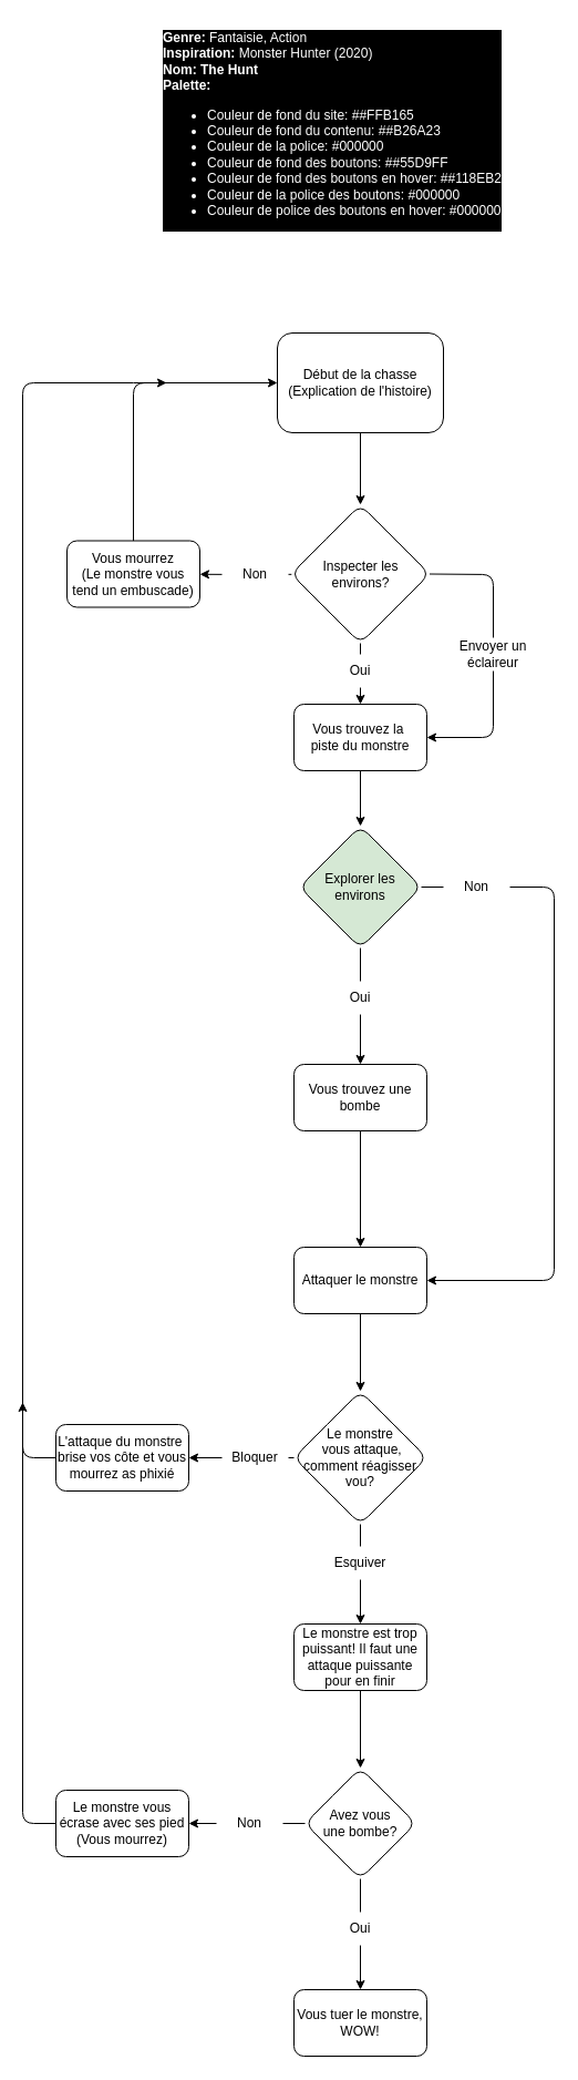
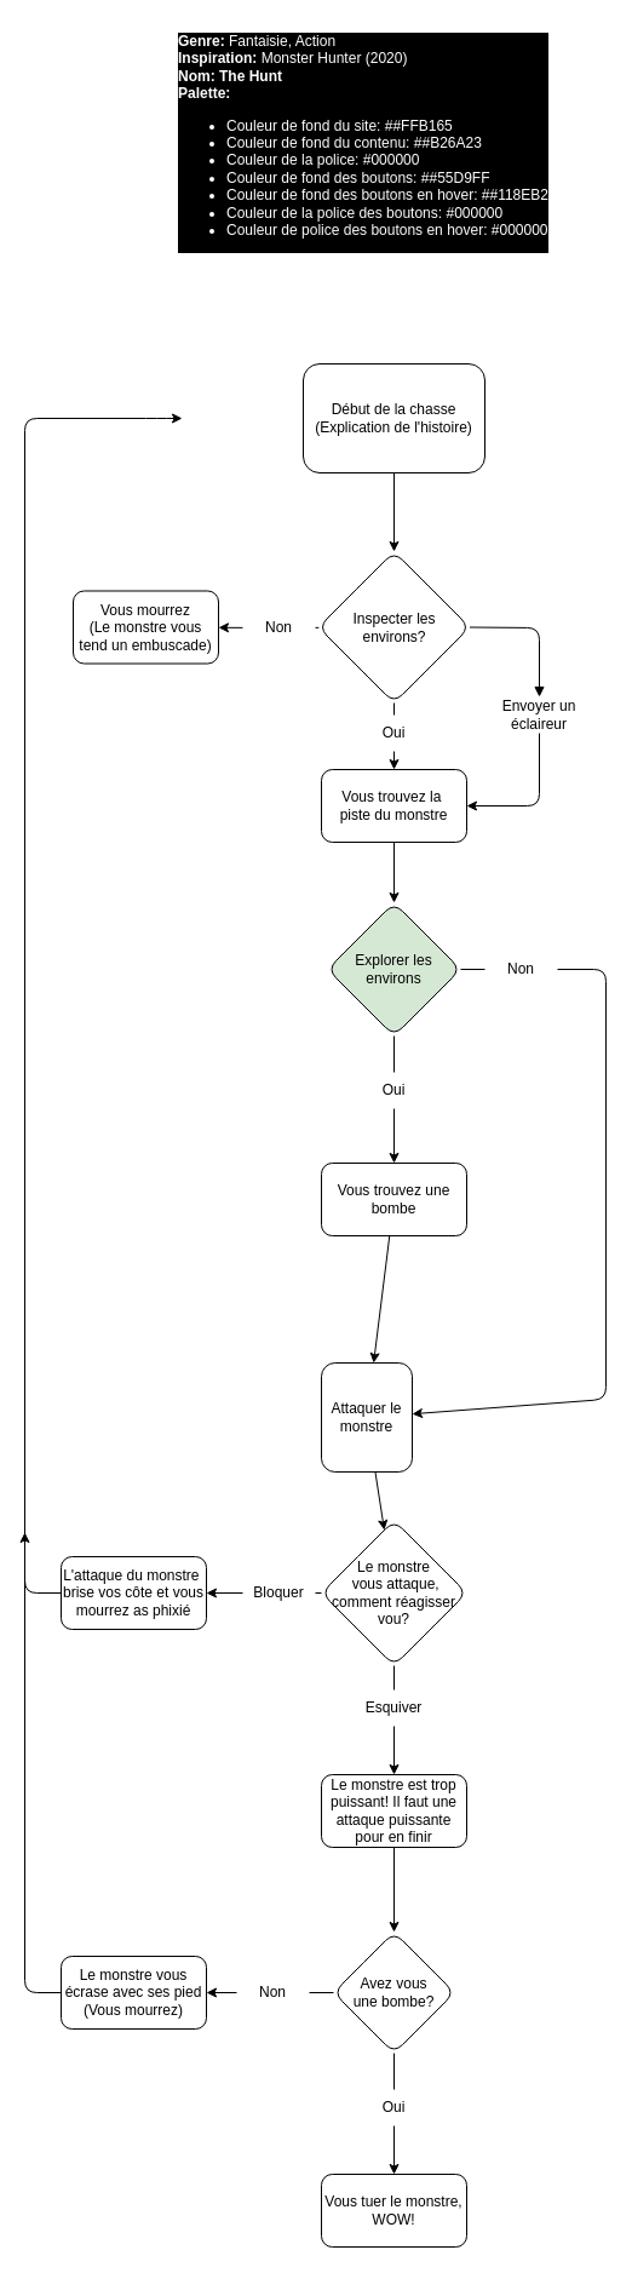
  <mxCell id="0" />
  <mxCell id="1" parent="0" />
  <mxCell id="2" value="&lt;b&gt;Genre: &lt;/b&gt;Fantaisie, Action&lt;br&gt;&lt;b&gt;Inspiration: &lt;/b&gt;Monster Hunter (2020)&lt;br&gt;&lt;b&gt;Nom: The Hunt&lt;/b&gt;&lt;br&gt;&lt;b&gt;Palette:&lt;/b&gt;&lt;br&gt;&lt;ul style=&quot;&quot;&gt;&lt;li style=&quot;&quot;&gt;Couleur de fond du site:&amp;nbsp;##FFB165&lt;/li&gt;&lt;li style=&quot;&quot;&gt;Couleur de fond du contenu:&amp;nbsp;##B26A23&lt;/li&gt;&lt;li style=&quot;&quot;&gt;Couleur de la police:&amp;nbsp;#000000&lt;/li&gt;&lt;li style=&quot;&quot;&gt;Couleur de fond des boutons:&amp;nbsp;##55D9FF&lt;/li&gt;&lt;li style=&quot;&quot;&gt;Couleur de fond des boutons en hover:&amp;nbsp;##118EB2&lt;/li&gt;&lt;li style=&quot;&quot;&gt;Couleur de la police des boutons:&amp;nbsp;#000000&lt;/li&gt;&lt;li style=&quot;&quot;&gt;Couleur de police des boutons en hover:&amp;nbsp;#000000&lt;/li&gt;&lt;/ul&gt;" style="text;html=1;strokeColor=none;fillColor=none;align=left;verticalAlign=top;whiteSpace=wrap;rounded=0;labelBackgroundColor=#000000;fontSize=12;fontColor=#FFFFFF;" parent="1" vertex="1"><mxGeometry x="145" y="20" width="330" height="230" as="geometry" /></mxCell>
  <mxCell id="3" value="" style="edgeStyle=none;html=1;fontSize=12;labelBackgroundColor=none;" parent="1" source="4" target="7" edge="1"><mxGeometry relative="1" as="geometry" /></mxCell>
  <mxCell id="4" value="Début de la chasse&lt;br&gt;(Explication de l'histoire)" style="rounded=1;whiteSpace=wrap;html=1;labelBackgroundColor=none;fontSize=12;" parent="1" vertex="1"><mxGeometry x="250" y="300" width="150" height="90" as="geometry" /></mxCell>
  <mxCell id="5" value="" style="edgeStyle=none;html=1;fontSize=12;startArrow=none;labelBackgroundColor=none;" parent="1" source="11" target="9" edge="1"><mxGeometry relative="1" as="geometry" /></mxCell>
  <mxCell id="6" value="" style="edgeStyle=none;html=1;fontSize=12;startArrow=none;labelBackgroundColor=none;" parent="1" source="15" target="13" edge="1"><mxGeometry relative="1" as="geometry" /></mxCell>
  <mxCell id="7" value="Inspecter les &lt;br&gt;environs?" style="rhombus;whiteSpace=wrap;html=1;rounded=1;labelBackgroundColor=none;" parent="1" vertex="1"><mxGeometry x="262.5" y="455" width="125" height="125" as="geometry" /></mxCell>
- <mxCell id="8" style="edgeStyle=none;html=1;exitX=0.5;exitY=0;exitDx=0;exitDy=0;entryX=0;entryY=0.5;entryDx=0;entryDy=0;fontSize=12;labelBackgroundColor=none;" parent="1" source="9" target="4" edge="1"><mxGeometry relative="1" as="geometry"><Array as="points"><mxPoint x="120" y="345" /></Array></mxGeometry></mxCell>
  <mxCell id="9" value="Vous mourrez&lt;br&gt;(Le monstre vous tend un embuscade)" style="whiteSpace=wrap;html=1;rounded=1;labelBackgroundColor=none;" parent="1" vertex="1"><mxGeometry x="60" y="487.5" width="120" height="60" as="geometry" /></mxCell>
  <mxCell id="10" value="" style="edgeStyle=none;html=1;fontSize=12;endArrow=none;labelBackgroundColor=none;" parent="1" source="7" target="11" edge="1"><mxGeometry relative="1" as="geometry"><mxPoint x="262.5" y="517.5" as="sourcePoint" /><mxPoint x="180" y="517.5" as="targetPoint" /></mxGeometry></mxCell>
  <mxCell id="11" value="Non" style="text;html=1;strokeColor=none;fillColor=none;align=center;verticalAlign=middle;whiteSpace=wrap;rounded=0;labelBackgroundColor=none;fontSize=12;" parent="1" vertex="1"><mxGeometry x="200" y="503" width="60" height="30" as="geometry" /></mxCell>
  <mxCell id="12" value="" style="edgeStyle=none;html=1;fontSize=12;labelBackgroundColor=none;" parent="1" source="13" target="21" edge="1"><mxGeometry relative="1" as="geometry" /></mxCell>
  <mxCell id="13" value="Vous trouvez la&amp;nbsp;&lt;br&gt;piste du monstre" style="whiteSpace=wrap;html=1;rounded=1;labelBackgroundColor=none;" parent="1" vertex="1"><mxGeometry x="265" y="635" width="120" height="60" as="geometry" /></mxCell>
  <mxCell id="14" value="" style="edgeStyle=none;html=1;fontSize=12;endArrow=none;labelBackgroundColor=none;" parent="1" source="7" target="15" edge="1"><mxGeometry relative="1" as="geometry"><mxPoint x="325" y="580" as="sourcePoint" /><mxPoint x="325" y="635" as="targetPoint" /></mxGeometry></mxCell>
  <mxCell id="15" value="Oui" style="text;html=1;strokeColor=none;fillColor=none;align=center;verticalAlign=middle;whiteSpace=wrap;rounded=0;labelBackgroundColor=none;fontSize=12;" parent="1" vertex="1"><mxGeometry x="295" y="590" width="60" height="30" as="geometry" /></mxCell>
  <mxCell id="16" value="" style="endArrow=classic;html=1;fontSize=12;startArrow=none;entryX=1;entryY=0.5;entryDx=0;entryDy=0;labelBackgroundColor=none;" parent="1" source="18" target="13" edge="1"><mxGeometry width="50" height="50" relative="1" as="geometry"><mxPoint x="410" y="615" as="sourcePoint" /><mxPoint x="460" y="565" as="targetPoint" /><Array as="points"><mxPoint x="445" y="665" /></Array></mxGeometry></mxCell>
- <mxCell id="17" value="" style="endArrow=none;html=1;fontSize=12;exitX=1;exitY=0.5;exitDx=0;exitDy=0;labelBackgroundColor=none;" parent="1" source="7" target="18" edge="1"><mxGeometry width="50" height="50" relative="1" as="geometry"><mxPoint x="410" y="615" as="sourcePoint" /><mxPoint x="460" y="565" as="targetPoint" /><Array as="points"><mxPoint x="445" y="518" /></Array></mxGeometry></mxCell>
+ <mxCell id="17" value="" style="endArrow=block;html=1;fontSize=12;exitX=1;exitY=0.5;exitDx=0;exitDy=0;labelBackgroundColor=none;" parent="1" source="7" target="18" edge="1"><mxGeometry width="50" height="50" relative="1" as="geometry"><mxPoint x="410" y="615" as="sourcePoint" /><mxPoint x="460" y="565" as="targetPoint" /><Array as="points"><mxPoint x="445" y="518" /></Array></mxGeometry></mxCell>
  <mxCell id="18" value="Envoyer un éclaireur" style="text;html=1;strokeColor=none;fillColor=none;align=center;verticalAlign=middle;whiteSpace=wrap;rounded=0;labelBackgroundColor=none;fontSize=12;" parent="1" vertex="1"><mxGeometry x="410" y="575" width="70" height="30" as="geometry" /></mxCell>
  <mxCell id="19" value="" style="edgeStyle=none;html=1;fontSize=12;startArrow=none;labelBackgroundColor=none;" parent="1" source="25" target="23" edge="1"><mxGeometry relative="1" as="geometry" /></mxCell>
  <mxCell id="20" value="" style="edgeStyle=none;html=1;fontSize=12;startArrow=none;labelBackgroundColor=none;" parent="1" source="29" target="27" edge="1"><mxGeometry relative="1" as="geometry"><Array as="points"><mxPoint x="500" y="800" /><mxPoint x="500" y="1155" /></Array></mxGeometry></mxCell>
  <mxCell id="21" value="Explorer les environs" style="rhombus;whiteSpace=wrap;html=1;rounded=1;labelBackgroundColor=none;fillColor=#d5e8d4;" parent="1" vertex="1"><mxGeometry x="270" y="745" width="110" height="110" as="geometry" /></mxCell>
  <mxCell id="22" value="" style="edgeStyle=none;html=1;fontSize=12;labelBackgroundColor=none;" parent="1" source="23" target="27" edge="1"><mxGeometry relative="1" as="geometry" /></mxCell>
  <mxCell id="23" value="Vous trouvez une bombe" style="whiteSpace=wrap;html=1;rounded=1;labelBackgroundColor=none;" parent="1" vertex="1"><mxGeometry x="265" y="960" width="120" height="60" as="geometry" /></mxCell>
  <mxCell id="24" value="" style="edgeStyle=none;html=1;fontSize=12;endArrow=none;labelBackgroundColor=none;" parent="1" source="21" target="25" edge="1"><mxGeometry relative="1" as="geometry"><mxPoint x="325" y="855" as="sourcePoint" /><mxPoint x="325" y="960" as="targetPoint" /></mxGeometry></mxCell>
  <mxCell id="25" value="Oui" style="text;html=1;strokeColor=none;fillColor=none;align=center;verticalAlign=middle;whiteSpace=wrap;rounded=0;labelBackgroundColor=none;fontSize=12;" parent="1" vertex="1"><mxGeometry x="295" y="885" width="60" height="30" as="geometry" /></mxCell>
  <mxCell id="26" value="" style="edgeStyle=none;html=1;fontSize=12;labelBackgroundColor=none;" parent="1" source="27" target="32" edge="1"><mxGeometry relative="1" as="geometry" /></mxCell>
- <mxCell id="27" value="Attaquer le monstre" style="whiteSpace=wrap;html=1;rounded=1;labelBackgroundColor=none;" parent="1" vertex="1"><mxGeometry x="265" y="1125" width="120" height="60" as="geometry" /></mxCell>
+ <mxCell id="27" value="Attaquer le monstre" style="whiteSpace=wrap;html=1;rounded=1;labelBackgroundColor=none;" parent="1" vertex="1"><mxGeometry x="265" y="1125" width="75" height="90" as="geometry" /></mxCell>
  <mxCell id="28" value="" style="edgeStyle=none;html=1;fontSize=12;endArrow=none;labelBackgroundColor=none;" parent="1" source="21" target="29" edge="1"><mxGeometry relative="1" as="geometry"><mxPoint x="380" y="800" as="sourcePoint" /><mxPoint x="455" y="800" as="targetPoint" /></mxGeometry></mxCell>
  <mxCell id="29" value="Non" style="text;html=1;strokeColor=none;fillColor=none;align=center;verticalAlign=middle;whiteSpace=wrap;rounded=0;labelBackgroundColor=none;fontSize=12;" parent="1" vertex="1"><mxGeometry x="400" y="785" width="60" height="30" as="geometry" /></mxCell>
  <mxCell id="30" value="" style="edgeStyle=none;html=1;fontSize=12;startArrow=none;labelBackgroundColor=none;" parent="1" source="38" target="34" edge="1"><mxGeometry relative="1" as="geometry" /></mxCell>
  <mxCell id="31" value="" style="edgeStyle=orthogonalEdgeStyle;html=1;fontSize=12;startArrow=none;labelBackgroundColor=none;" parent="1" source="40" target="36" edge="1"><mxGeometry relative="1" as="geometry" /></mxCell>
  <mxCell id="32" value="Le monstre&lt;br&gt;&amp;nbsp;vous attaque, comment réagisser vou?" style="rhombus;whiteSpace=wrap;html=1;rounded=1;labelBackgroundColor=none;" parent="1" vertex="1"><mxGeometry x="265" y="1255" width="120" height="120" as="geometry" /></mxCell>
  <mxCell id="33" style="edgeStyle=orthogonalEdgeStyle;html=1;exitX=0;exitY=0.5;exitDx=0;exitDy=0;fontSize=12;labelBackgroundColor=none;fontColor=#FFFFFF;" parent="1" source="34" edge="1"><mxGeometry relative="1" as="geometry"><mxPoint x="150" y="345" as="targetPoint" /><Array as="points"><mxPoint x="20" y="1315" /><mxPoint x="20" y="345" /><mxPoint x="130" y="345" /></Array></mxGeometry></mxCell>
  <mxCell id="34" value="L'attaque du monstre&amp;nbsp;&lt;br&gt;brise vos côte et vous mourrez as phixié" style="whiteSpace=wrap;html=1;rounded=1;labelBackgroundColor=none;" parent="1" vertex="1"><mxGeometry x="50" y="1285" width="120" height="60" as="geometry" /></mxCell>
  <mxCell id="35" value="" style="edgeStyle=none;html=1;fontSize=12;labelBackgroundColor=none;" parent="1" source="36" target="43" edge="1"><mxGeometry relative="1" as="geometry" /></mxCell>
  <mxCell id="36" value="Le monstre est trop puissant! Il faut une attaque puissante pour en finir" style="whiteSpace=wrap;html=1;rounded=1;labelBackgroundColor=none;" parent="1" vertex="1"><mxGeometry x="265" y="1465" width="120" height="60" as="geometry" /></mxCell>
  <mxCell id="37" value="" style="edgeStyle=none;html=1;fontSize=12;endArrow=none;labelBackgroundColor=none;" parent="1" source="32" target="38" edge="1"><mxGeometry relative="1" as="geometry"><mxPoint x="275" y="1315" as="sourcePoint" /><mxPoint x="170" y="1315" as="targetPoint" /></mxGeometry></mxCell>
  <mxCell id="38" value="Bloquer" style="text;html=1;strokeColor=none;fillColor=none;align=center;verticalAlign=middle;whiteSpace=wrap;rounded=0;labelBackgroundColor=none;fontSize=12;" parent="1" vertex="1"><mxGeometry x="200" y="1300" width="60" height="30" as="geometry" /></mxCell>
  <mxCell id="39" value="" style="edgeStyle=orthogonalEdgeStyle;html=1;fontSize=12;endArrow=none;labelBackgroundColor=none;" parent="1" source="32" target="40" edge="1"><mxGeometry relative="1" as="geometry"><mxPoint x="325" y="1365" as="sourcePoint" /><mxPoint x="325" y="1465" as="targetPoint" /></mxGeometry></mxCell>
  <mxCell id="40" value="Esquiver" style="text;html=1;strokeColor=none;fillColor=none;align=center;verticalAlign=middle;whiteSpace=wrap;rounded=0;labelBackgroundColor=none;fontSize=12;" parent="1" vertex="1"><mxGeometry x="295" y="1395" width="60" height="30" as="geometry" /></mxCell>
  <mxCell id="41" value="" style="edgeStyle=none;html=1;fontSize=12;startArrow=none;labelBackgroundColor=none;" parent="1" source="46" target="44" edge="1"><mxGeometry relative="1" as="geometry" /></mxCell>
  <mxCell id="42" value="" style="edgeStyle=none;html=1;fontSize=12;startArrow=none;labelBackgroundColor=none;" parent="1" source="50" target="48" edge="1"><mxGeometry relative="1" as="geometry" /></mxCell>
  <mxCell id="43" value="Avez vous &lt;br&gt;une bombe?" style="rhombus;whiteSpace=wrap;html=1;rounded=1;labelBackgroundColor=none;" parent="1" vertex="1"><mxGeometry x="275" y="1595" width="100" height="100" as="geometry" /></mxCell>
  <mxCell id="44" value="Vous tuer le monstre,&lt;br&gt;WOW!" style="whiteSpace=wrap;html=1;rounded=1;labelBackgroundColor=none;" parent="1" vertex="1"><mxGeometry x="265" y="1795" width="120" height="60" as="geometry" /></mxCell>
  <mxCell id="45" value="" style="edgeStyle=none;html=1;fontSize=12;endArrow=none;labelBackgroundColor=none;" parent="1" source="43" target="46" edge="1"><mxGeometry relative="1" as="geometry"><mxPoint x="325" y="1695" as="sourcePoint" /><mxPoint x="325" y="1795" as="targetPoint" /></mxGeometry></mxCell>
  <mxCell id="46" value="Oui" style="text;html=1;strokeColor=none;fillColor=none;align=center;verticalAlign=middle;whiteSpace=wrap;rounded=0;labelBackgroundColor=none;fontSize=12;" parent="1" vertex="1"><mxGeometry x="295" y="1725" width="60" height="30" as="geometry" /></mxCell>
  <mxCell id="47" style="edgeStyle=none;html=1;exitX=0;exitY=0.5;exitDx=0;exitDy=0;fontSize=12;labelBackgroundColor=none;" parent="1" source="48" edge="1"><mxGeometry relative="1" as="geometry"><mxPoint x="20" y="1265" as="targetPoint" /><Array as="points"><mxPoint x="20" y="1645" /></Array></mxGeometry></mxCell>
  <mxCell id="48" value="Le monstre vous écrase avec ses pied&lt;br&gt;(Vous mourrez)" style="whiteSpace=wrap;html=1;rounded=1;labelBackgroundColor=none;" parent="1" vertex="1"><mxGeometry x="50" y="1615" width="120" height="60" as="geometry" /></mxCell>
  <mxCell id="49" value="" style="edgeStyle=none;html=1;fontSize=12;endArrow=none;labelBackgroundColor=none;" parent="1" source="43" target="50" edge="1"><mxGeometry relative="1" as="geometry"><mxPoint x="275" y="1645" as="sourcePoint" /><mxPoint x="170" y="1645" as="targetPoint" /></mxGeometry></mxCell>
  <mxCell id="50" value="Non" style="text;html=1;strokeColor=none;fillColor=none;align=center;verticalAlign=middle;whiteSpace=wrap;rounded=0;labelBackgroundColor=none;" parent="1" vertex="1"><mxGeometry x="195" y="1630" width="60" height="30" as="geometry" /></mxCell>
